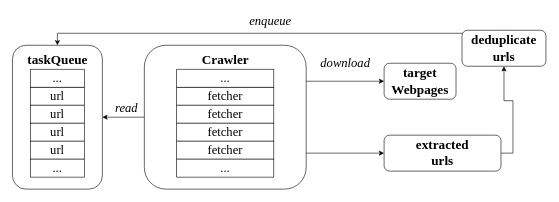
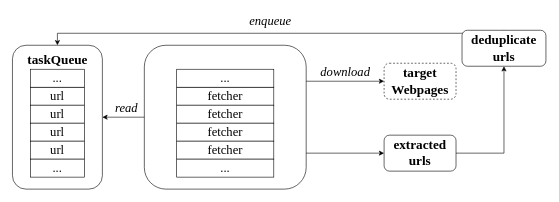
  <mxCell id="0" />
  <mxCell id="1" parent="0" />
  <mxCell id="2" value="" style="group;" vertex="1" connectable="0" parent="1"><mxGeometry x="20" y="75" width="150" height="240" as="geometry" /></mxCell>
  <mxCell id="3" value="" style="rounded=1;whiteSpace=wrap;html=1;" vertex="1" parent="2"><mxGeometry width="150" height="240" as="geometry" /></mxCell>
  <mxCell id="4" value="" style="group;" vertex="1" connectable="0" parent="2"><mxGeometry x="30" y="70" width="90" height="120" as="geometry" /></mxCell>
  <mxCell id="5" value="url" style="rounded=0;whiteSpace=wrap;html=1;strokeWidth=1;fontSize=21;fontFamily=Consolas;" vertex="1" parent="4"><mxGeometry width="90" height="30" as="geometry" /></mxCell>
  <mxCell id="6" value="url" style="rounded=0;whiteSpace=wrap;html=1;strokeWidth=1;fontSize=21;fontFamily=Consolas;" vertex="1" parent="4"><mxGeometry y="30" width="90" height="30" as="geometry" /></mxCell>
  <mxCell id="7" value="url" style="rounded=0;whiteSpace=wrap;html=1;strokeWidth=1;fontSize=21;fontFamily=Consolas;" vertex="1" parent="4"><mxGeometry y="60" width="90" height="30" as="geometry" /></mxCell>
  <mxCell id="8" value="url" style="rounded=0;whiteSpace=wrap;html=1;strokeWidth=1;fontSize=21;fontFamily=Consolas;" vertex="1" parent="4"><mxGeometry y="90" width="90" height="30" as="geometry" /></mxCell>
  <mxCell id="9" value="&lt;b&gt;&lt;font style=&quot;font-size: 22px&quot;&gt;taskQueue&lt;/font&gt;&lt;/b&gt;" style="text;html=1;align=center;verticalAlign=middle;resizable=0;points=[];autosize=1;fontSize=21;fontFamily=Consolas;" vertex="1" parent="2"><mxGeometry x="15" y="10" width="120" height="30" as="geometry" /></mxCell>
  <mxCell id="10" value="..." style="rounded=0;whiteSpace=wrap;html=1;strokeWidth=1;fontSize=21;fontFamily=Consolas;" vertex="1" parent="2"><mxGeometry x="30" y="40" width="90" height="30" as="geometry" /></mxCell>
  <mxCell id="11" value="..." style="rounded=0;whiteSpace=wrap;html=1;strokeWidth=1;fontSize=21;fontFamily=Consolas;" vertex="1" parent="2"><mxGeometry x="30" y="190" width="90" height="30" as="geometry" /></mxCell>
  <mxCell id="12" value="" style="group;" vertex="1" connectable="0" parent="1"><mxGeometry x="240" y="75" width="270" height="240" as="geometry" /></mxCell>
  <mxCell id="13" value="" style="rounded=1;whiteSpace=wrap;html=1;" vertex="1" parent="12"><mxGeometry width="270" height="240" as="geometry" /></mxCell>
  <mxCell id="14" value="" style="group;" vertex="1" connectable="0" parent="12"><mxGeometry x="54" y="70" width="162" height="120" as="geometry" /></mxCell>
  <mxCell id="15" value="fetcher" style="rounded=0;whiteSpace=wrap;html=1;strokeWidth=1;fontSize=21;fontFamily=Consolas;" vertex="1" parent="14"><mxGeometry width="162" height="30" as="geometry" /></mxCell>
  <mxCell id="16" value="fetcher" style="rounded=0;whiteSpace=wrap;html=1;strokeWidth=1;fontSize=21;fontFamily=Consolas;" vertex="1" parent="14"><mxGeometry y="30" width="162" height="30" as="geometry" /></mxCell>
  <mxCell id="17" value="fetcher" style="rounded=0;whiteSpace=wrap;html=1;strokeWidth=1;fontSize=21;fontFamily=Consolas;" vertex="1" parent="14"><mxGeometry y="60" width="162" height="30" as="geometry" /></mxCell>
  <mxCell id="18" value="fetcher" style="rounded=0;whiteSpace=wrap;html=1;strokeWidth=1;fontSize=21;fontFamily=Consolas;" vertex="1" parent="14"><mxGeometry y="90" width="162" height="30" as="geometry" /></mxCell>
- <mxCell id="19" value="&lt;b&gt;&lt;font style=&quot;font-size: 22px&quot;&gt;Crawler&lt;/font&gt;&lt;/b&gt;" style="text;html=1;align=center;verticalAlign=middle;resizable=0;points=[];autosize=1;fontSize=21;fontFamily=Consolas;" vertex="1" parent="12"><mxGeometry x="85" y="10" width="100" height="30" as="geometry" /></mxCell>
  <mxCell id="20" value="..." style="rounded=0;whiteSpace=wrap;html=1;strokeWidth=1;fontSize=21;fontFamily=Consolas;" vertex="1" parent="12"><mxGeometry x="54" y="40" width="162" height="30" as="geometry" /></mxCell>
  <mxCell id="21" value="..." style="rounded=0;whiteSpace=wrap;html=1;strokeWidth=1;fontSize=21;fontFamily=Consolas;" vertex="1" parent="12"><mxGeometry x="54" y="190" width="162" height="30" as="geometry" /></mxCell>
- <mxCell id="22" value="target&lt;br style=&quot;font-size: 22px;&quot;&gt;Webpages" style="rounded=1;whiteSpace=wrap;html=1;fontFamily=Consolas;fontSize=22;strokeWidth=1;fontStyle=1;" vertex="1" parent="1"><mxGeometry x="640" y="105" width="120" height="60" as="geometry" /></mxCell>
+ <mxCell id="22" value="target&lt;br style=&quot;font-size: 22px;&quot;&gt;Webpages" style="rounded=1;whiteSpace=wrap;html=1;fontFamily=Consolas;fontSize=22;strokeWidth=1;fontStyle=1;dashed=1;" vertex="1" parent="1"><mxGeometry x="640" y="105" width="120" height="60" as="geometry" /></mxCell>
  <mxCell id="23" style="edgeStyle=orthogonalEdgeStyle;rounded=0;orthogonalLoop=1;jettySize=auto;html=1;exitX=1;exitY=0.25;exitDx=0;exitDy=0;entryX=0;entryY=0.5;entryDx=0;entryDy=0;fontFamily=Consolas;fontSize=21;" edge="1" parent="1" source="13" target="22"><mxGeometry relative="1" as="geometry" /></mxCell>
- <mxCell id="24" value="download" style="text;html=1;align=center;verticalAlign=middle;resizable=0;points=[];autosize=1;fontSize=21;fontFamily=Consolas;fontStyle=2;" vertex="1" parent="1"><mxGeometry x="520" y="90" width="110" height="30" as="geometry" /></mxCell>
+ <mxCell id="24" value="download" style="text;html=1;align=center;verticalAlign=middle;resizable=0;points=[];autosize=1;fontSize=21;fontFamily=Consolas;fontStyle=2;" vertex="1" parent="1"><mxGeometry x="520" y="105" width="110" height="30" as="geometry" /></mxCell>
  <mxCell id="25" style="edgeStyle=orthogonalEdgeStyle;rounded=0;orthogonalLoop=1;jettySize=auto;html=1;exitX=1;exitY=0.5;exitDx=0;exitDy=0;entryX=0.5;entryY=1;entryDx=0;entryDy=0;fontFamily=Consolas;fontSize=21;" edge="1" parent="1" source="26" target="32"><mxGeometry relative="1" as="geometry" /></mxCell>
- <mxCell id="26" value="extracted&lt;br style=&quot;font-size: 22px;&quot;&gt;urls" style="rounded=1;whiteSpace=wrap;html=1;fontFamily=Consolas;fontSize=22;strokeWidth=1;fontStyle=1;" vertex="1" parent="1"><mxGeometry x="640" y="225" width="195" height="60" as="geometry" /></mxCell>
+ <mxCell id="26" value="extracted&lt;br style=&quot;font-size: 22px;&quot;&gt;urls" style="rounded=1;whiteSpace=wrap;html=1;fontFamily=Consolas;fontSize=22;strokeWidth=1;fontStyle=1;" vertex="1" parent="1"><mxGeometry x="640" y="225" width="120" height="60" as="geometry" /></mxCell>
  <mxCell id="27" style="edgeStyle=orthogonalEdgeStyle;rounded=0;orthogonalLoop=1;jettySize=auto;html=1;exitX=1;exitY=0.75;exitDx=0;exitDy=0;entryX=0;entryY=0.5;entryDx=0;entryDy=0;fontFamily=Consolas;fontSize=21;" edge="1" parent="1" source="13" target="26"><mxGeometry relative="1" as="geometry" /></mxCell>
  <mxCell id="28" value="enqueue" style="text;html=1;align=center;verticalAlign=middle;resizable=0;points=[];autosize=1;fontSize=21;fontFamily=Consolas;fontStyle=2;" vertex="1" parent="1"><mxGeometry x="400" y="20" width="100" height="30" as="geometry" /></mxCell>
  <mxCell id="29" style="edgeStyle=orthogonalEdgeStyle;rounded=0;orthogonalLoop=1;jettySize=auto;html=1;exitX=0;exitY=0.5;exitDx=0;exitDy=0;fontFamily=Consolas;fontSize=21;" edge="1" parent="1" source="13"><mxGeometry relative="1" as="geometry"><mxPoint x="170" y="195" as="targetPoint" /></mxGeometry></mxCell>
  <mxCell id="30" value="read" style="text;html=1;align=center;verticalAlign=middle;resizable=0;points=[];autosize=1;fontSize=21;fontFamily=Consolas;fontStyle=2;" vertex="1" parent="1"><mxGeometry x="180" y="165" width="60" height="30" as="geometry" /></mxCell>
  <mxCell id="31" style="edgeStyle=orthogonalEdgeStyle;rounded=0;orthogonalLoop=1;jettySize=auto;html=1;exitX=0.5;exitY=0;exitDx=0;exitDy=0;entryX=0.5;entryY=0;entryDx=0;entryDy=0;" edge="1" parent="1" source="32" target="3"><mxGeometry relative="1" as="geometry"><mxPoint x="90" y="-45" as="targetPoint" /><Array as="points"><mxPoint x="840" y="55" /><mxPoint x="95" y="55" /></Array></mxGeometry></mxCell>
  <mxCell id="32" value="deduplicate&lt;br style=&quot;font-size: 22px&quot;&gt;urls" style="rounded=1;whiteSpace=wrap;html=1;fontFamily=Consolas;fontSize=22;strokeWidth=1;fontStyle=1;" vertex="1" parent="1"><mxGeometry x="770" y="50" width="140" height="60" as="geometry" /></mxCell>
